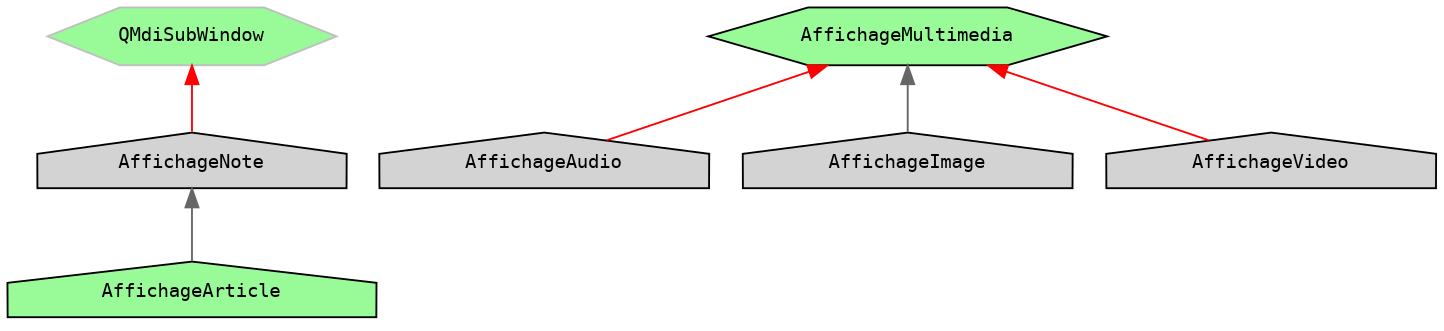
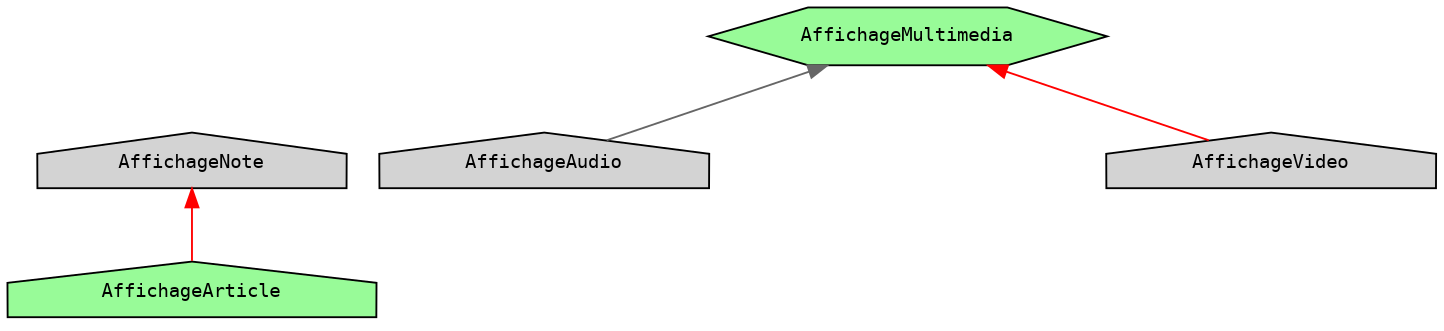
  digraph {
    fontname="DejaVu Sans Mono"
    node [color=black fillcolor=lightgrey fontname="DejaVu Sans Mono" fontsize=10 shape=house style=filled]
    edge [color=red dir=back fontname="DejaVu Sans Mono" fontsize=10 labelfontname=Helvetica labelfontsize=10 style=solid]
    n1 [fontcolor=black height=0.2 label=AffichageNote width=0.4]
    n2 [fillcolor=palegreen height=0.2 label=AffichageArticle width=0.4]
-   n3 [color=grey75 fillcolor=palegreen height=0.2 label=QMdiSubWindow shape=hexagon width=0.4]
    n4 [fillcolor=palegreen height=0.2 label=AffichageMultimedia shape=hexagon width=0.4]
    n5 [height=0.2 label=AffichageAudio width=0.4]
-   n6 [height=0.2 label=AffichageImage width=0.4]
    n7 [height=0.2 label=AffichageVideo width=0.4]
-   n1 -> n2 [color=gray40]
-   n3 -> n1
-   n4 -> n5
-   n4 -> n6 [color=gray40]
+   n1 -> n2
+   n4 -> n5 [color=gray40]
    n4 -> n7
  }
